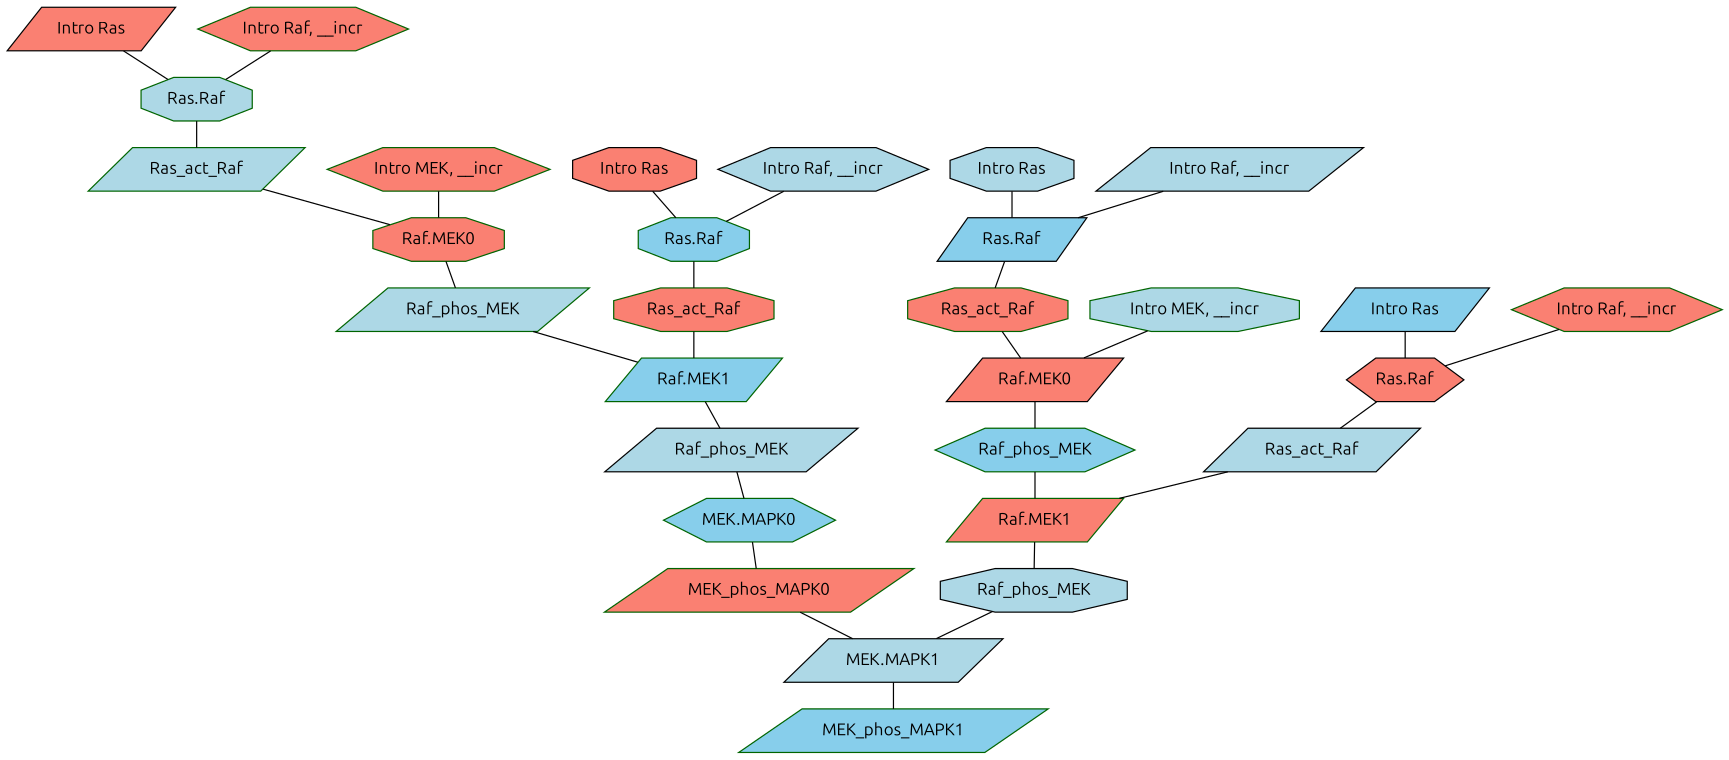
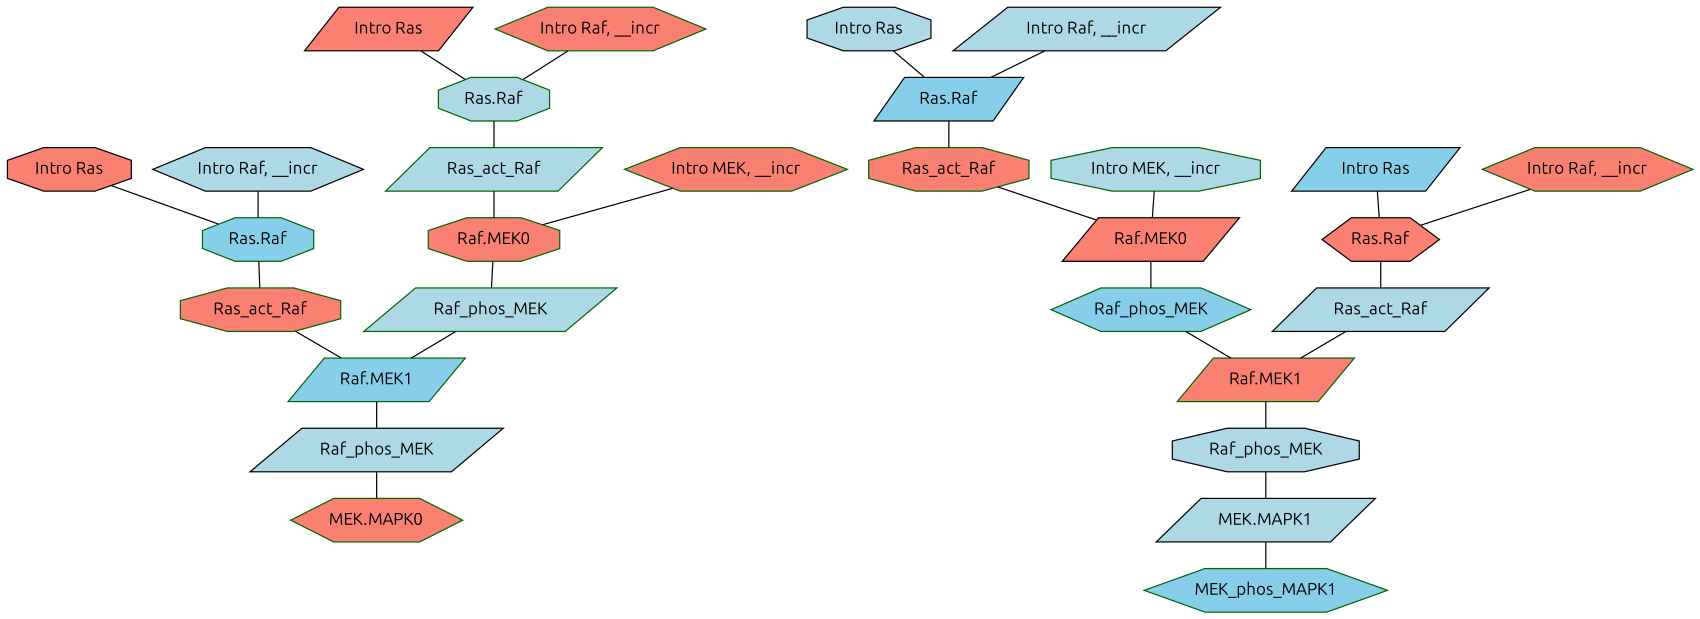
  digraph {
    fontname=Ubuntu
    rankdir=TB
    ranksep=0.30
    node [color=darkgreen fillcolor=salmon fontname=Ubuntu shape=parallelogram style=filled]
    edge [color="0.000 0.000 0.000" dir=none fontname=Ubuntu]
    n1 [color=black label="Intro Ras" shape=octagon]
    n2 [fillcolor=skyblue label="Ras.Raf" shape=octagon]
    n3 [label=Ras_act_Raf shape=octagon]
    n4 [color=black label="Intro Ras"]
    n5 [fillcolor=lightblue label="Ras.Raf" shape=octagon]
    n6 [fillcolor=lightblue label=Ras_act_Raf]
    n7 [color=black fillcolor=lightblue label="Intro Ras" shape=octagon]
    n8 [color=black fillcolor=skyblue label="Ras.Raf"]
    n9 [label=Ras_act_Raf shape=octagon]
    n10 [color=black fillcolor=skyblue label="Intro Ras"]
    n11 [color=black label="Ras.Raf" shape=hexagon]
    n12 [color=black fillcolor=lightblue label=Ras_act_Raf]
    n13 [label="Intro Raf, __incr" shape=hexagon]
    n14 [label="Intro Raf, __incr" shape=hexagon]
    n15 [color=black fillcolor=lightblue label="Intro Raf, __incr" shape=hexagon]
    n16 [color=black fillcolor=lightblue label="Intro Raf, __incr"]
    n17 [label="Intro MEK, __incr" shape=hexagon]
    n18 [label="Raf.MEK0" shape=octagon]
    n19 [fillcolor=lightblue label=Raf_phos_MEK]
    n20 [fillcolor=lightblue label="Intro MEK, __incr" shape=octagon]
    n21 [color=black label="Raf.MEK0"]
    n22 [fillcolor=skyblue label=Raf_phos_MEK shape=hexagon]
-   n23 [fillcolor=skyblue label="MEK.MAPK0" shape=hexagon]
-   n24 [label=MEK_phos_MAPK0]
+   n23 [label="MEK.MAPK0" shape=hexagon]
    n25 [label="Raf.MEK1"]
    n26 [fillcolor=skyblue label="Raf.MEK1"]
    n27 [color=black fillcolor=lightblue label=Raf_phos_MEK]
    n28 [color=black fillcolor=lightblue label=Raf_phos_MEK shape=octagon]
    n29 [color=black fillcolor=lightblue label="MEK.MAPK1"]
-   n30 [fillcolor=skyblue label=MEK_phos_MAPK1]
+   n30 [fillcolor=skyblue label=MEK_phos_MAPK1 shape=hexagon]
    n1 -> n2
    n2 -> n3
    n3 -> n26
    n4 -> n5
    n5 -> n6
    n6 -> n18
    n7 -> n8
    n8 -> n9
    n9 -> n21
    n10 -> n11
    n11 -> n12
    n12 -> n25
    n13 -> n5
    n14 -> n11
    n15 -> n2
    n16 -> n8
    n17 -> n18
    n18 -> n19
    n19 -> n26
    n20 -> n21
    n21 -> n22
    n22 -> n25
-   n23 -> n24
-   n24 -> n29
    n25 -> n28
    n26 -> n27
    n27 -> n23
    n28 -> n29
    n29 -> n30
  }
